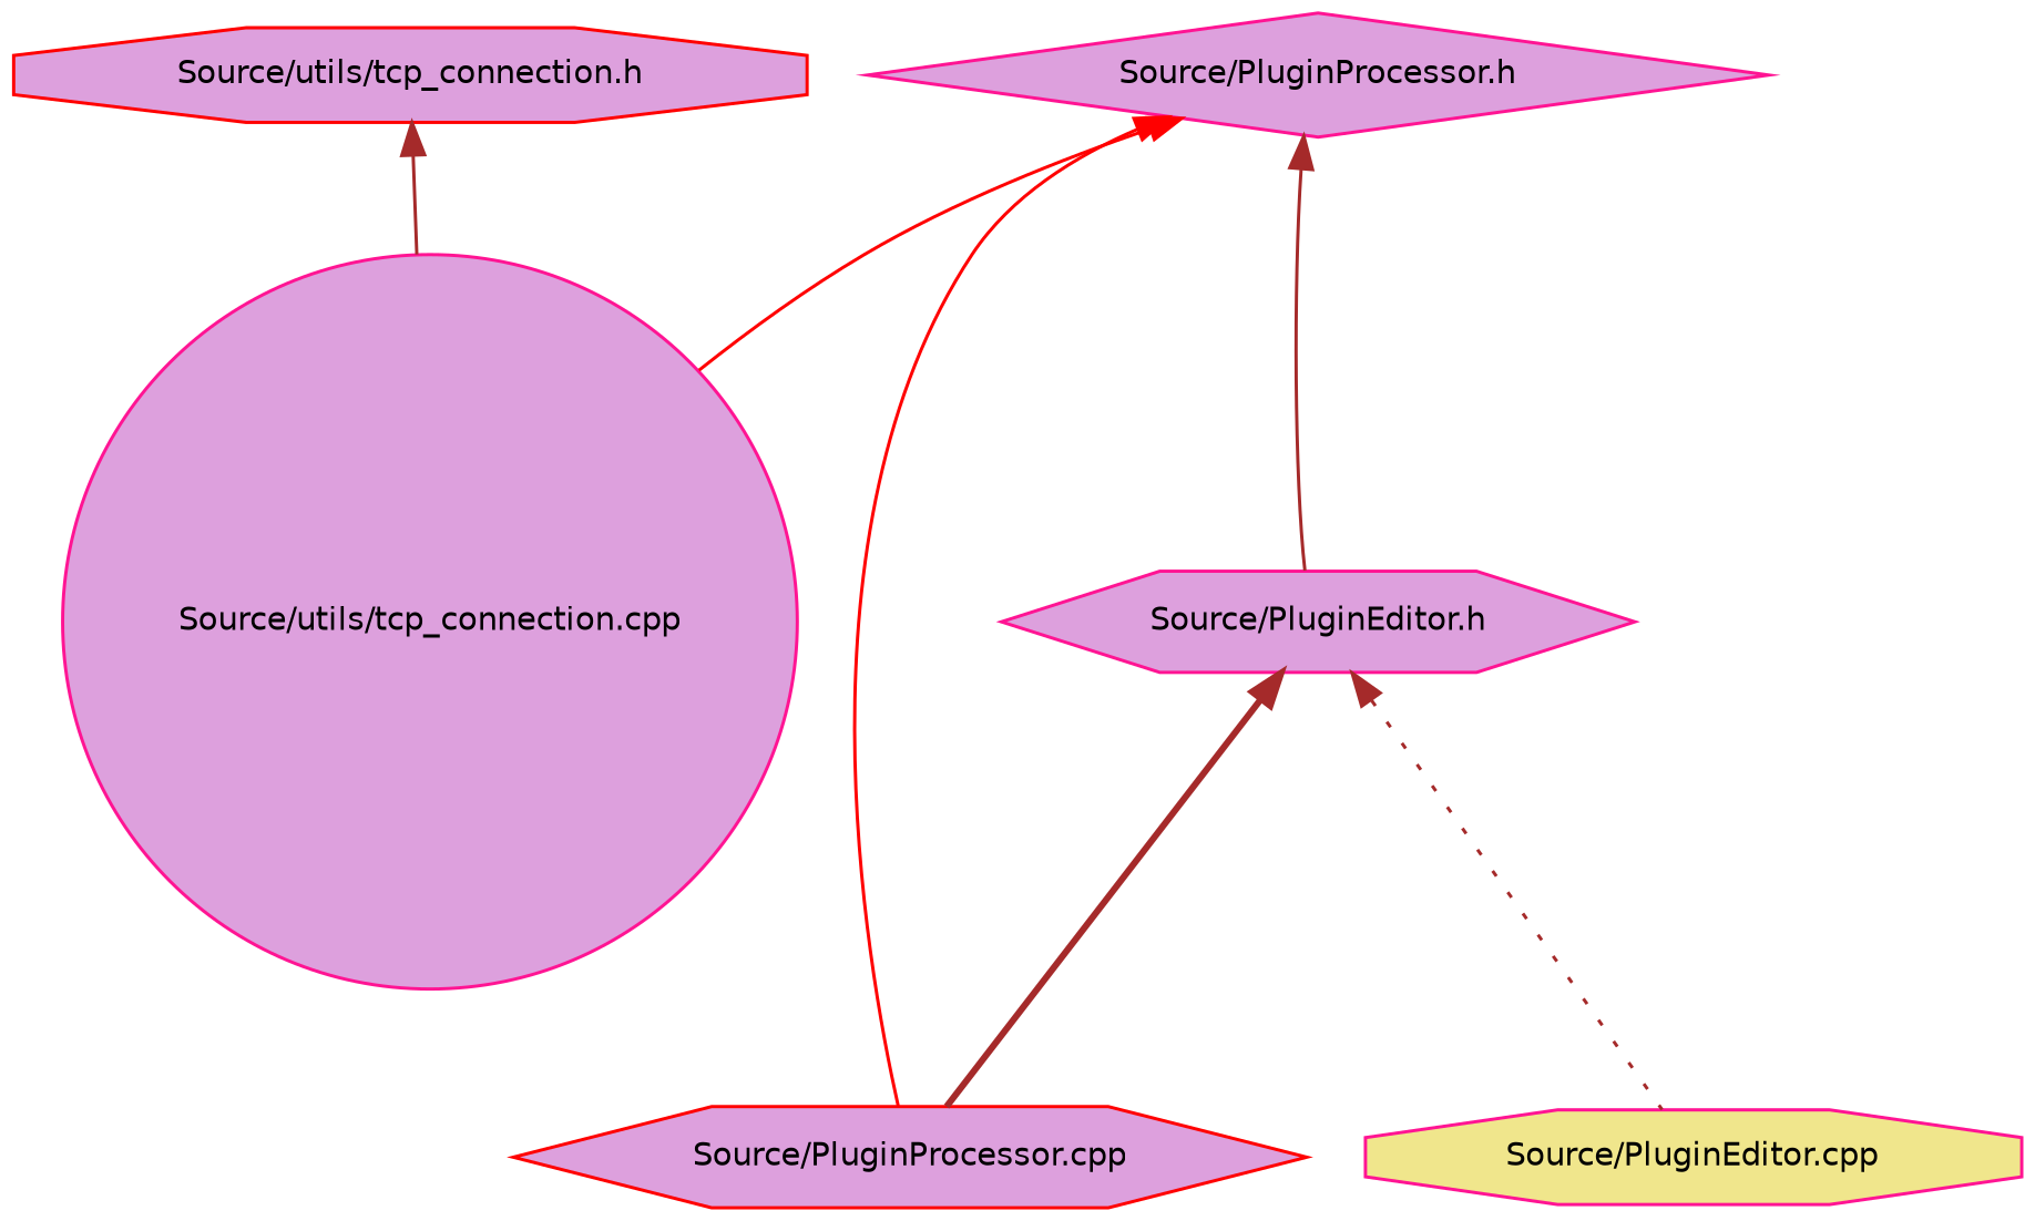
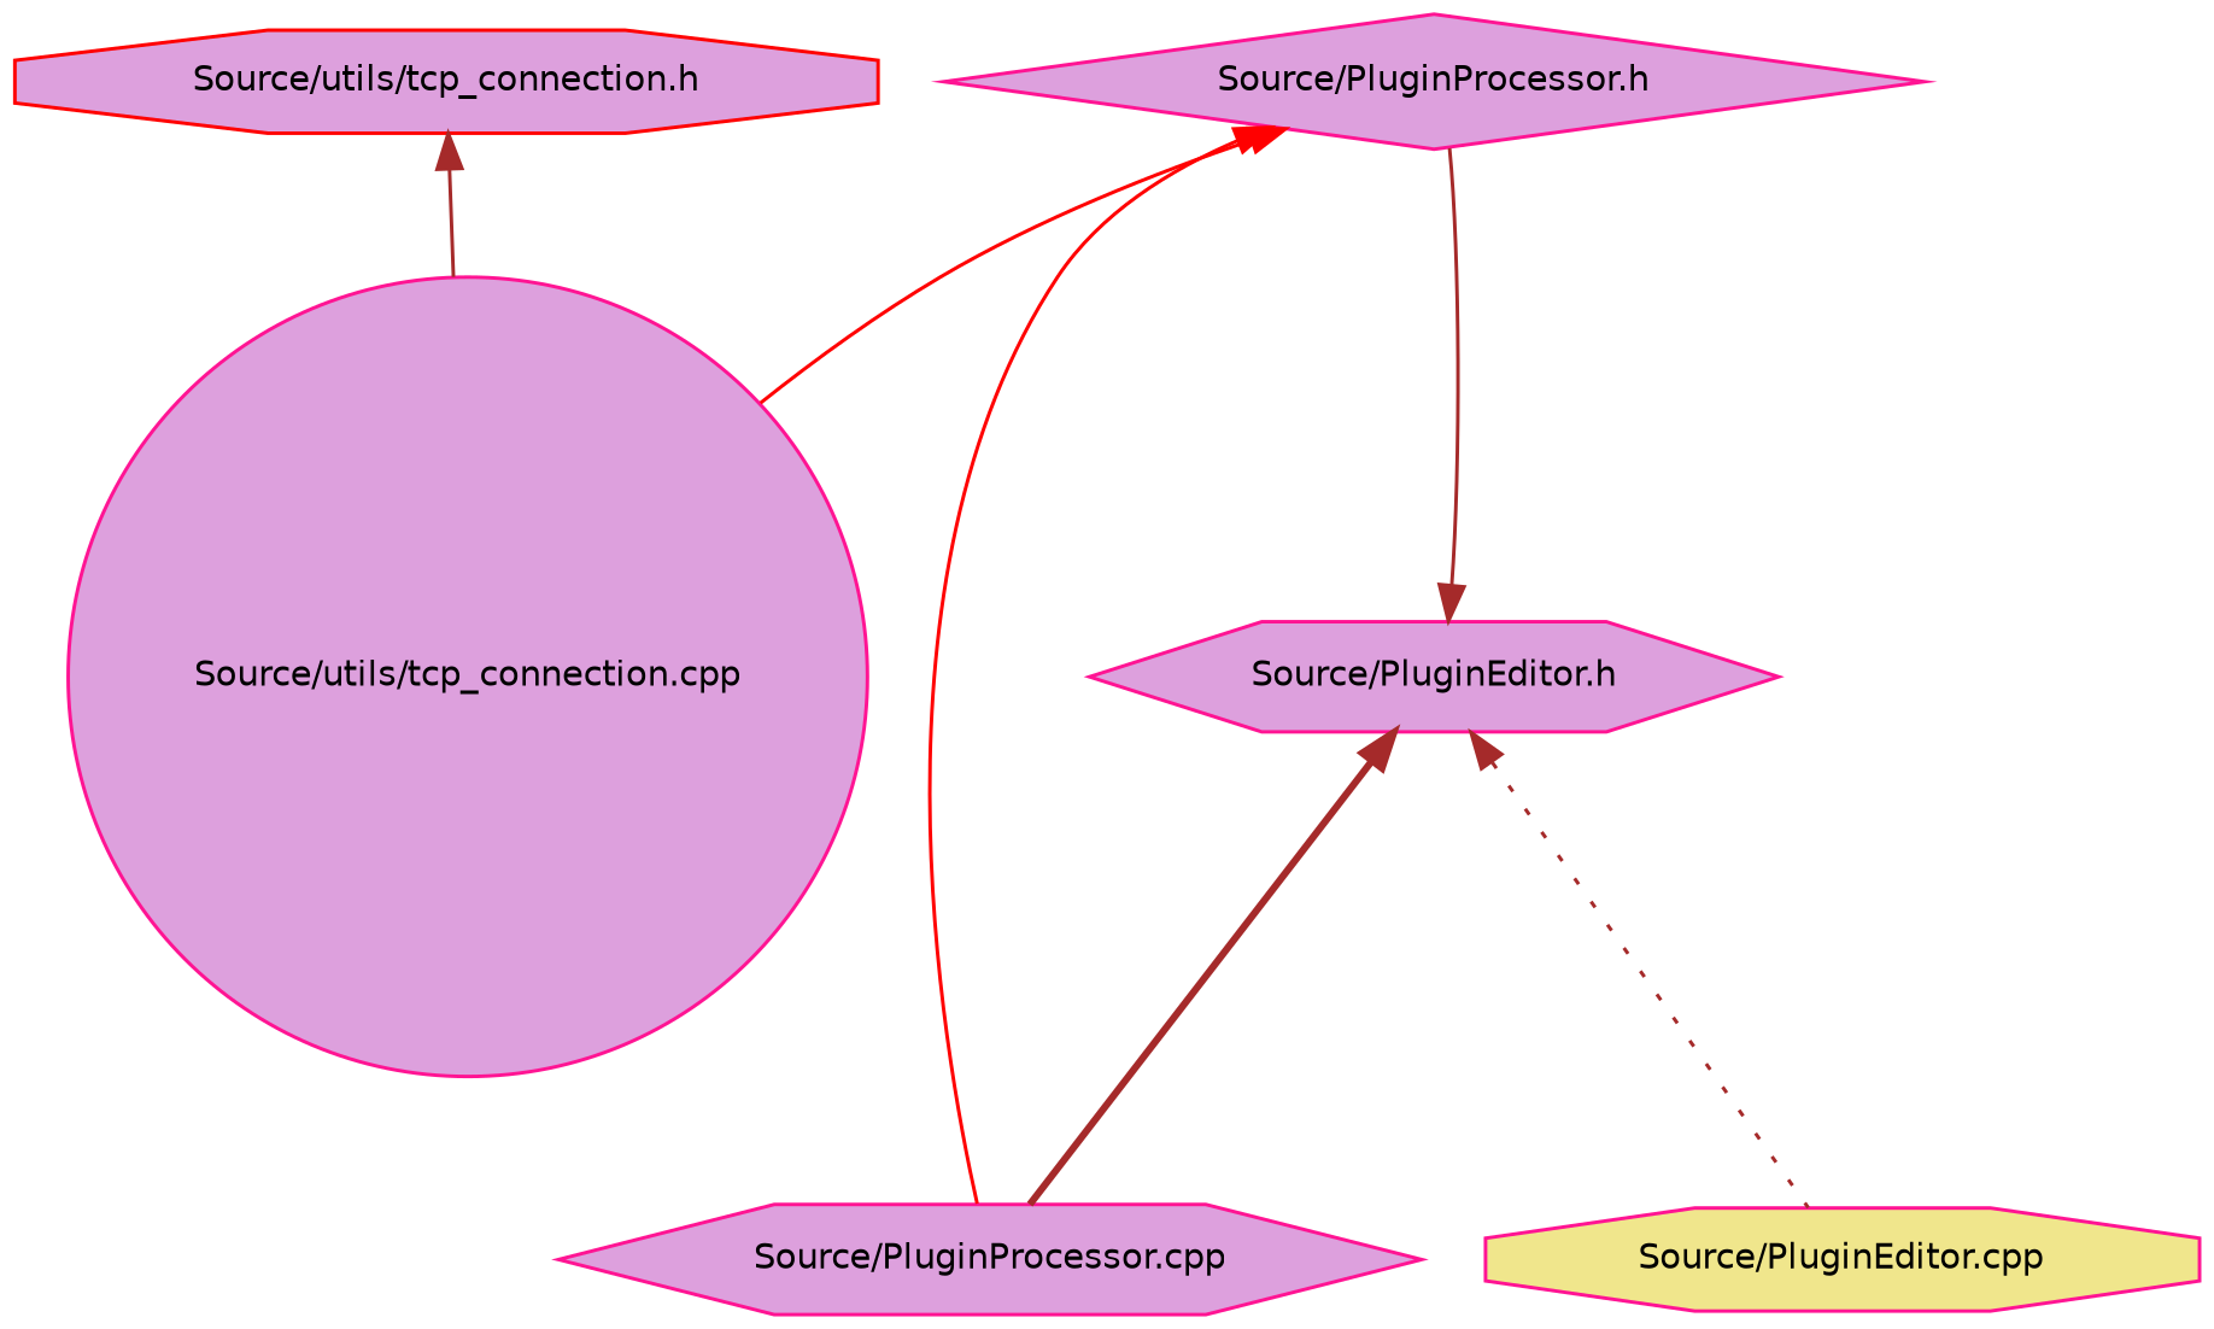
  digraph {
    node [color=deeppink fillcolor=plum fontname=Helvetica fontsize=10 shape=octagon style=filled]
    edge [color=brown dir=back fontname=Helvetica fontsize=10 labelfontname=Helvetica labelfontsize=10 style=solid]
    n1 [color=red fontcolor=black height=0.2 label="Source/utils/tcp_connection.h" width=0.4]
    n2 [height=0.2 label="Source/utils/tcp_connection.cpp" shape=circle width=0.4]
    n3 [height=0.2 label="Source/PluginProcessor.h" shape=diamond width=0.4]
-   n4 [color=red height=0.2 label="Source/PluginProcessor.cpp" shape=hexagon width=0.4]
+   n4 [height=0.2 label="Source/PluginProcessor.cpp" shape=hexagon width=0.4]
    n5 [height=0.2 label="Source/PluginEditor.h" shape=hexagon width=0.4]
    n6 [fillcolor=khaki height=0.2 label="Source/PluginEditor.cpp" width=0.4]
    n1 -> n2
    n3 -> n2 [color=red]
    n3 -> n4 [color=red]
-   n3 -> n5
+   n5 -> n3
    n5 -> n4 [style=bold]
    n5 -> n6 [style=dotted]
  }
